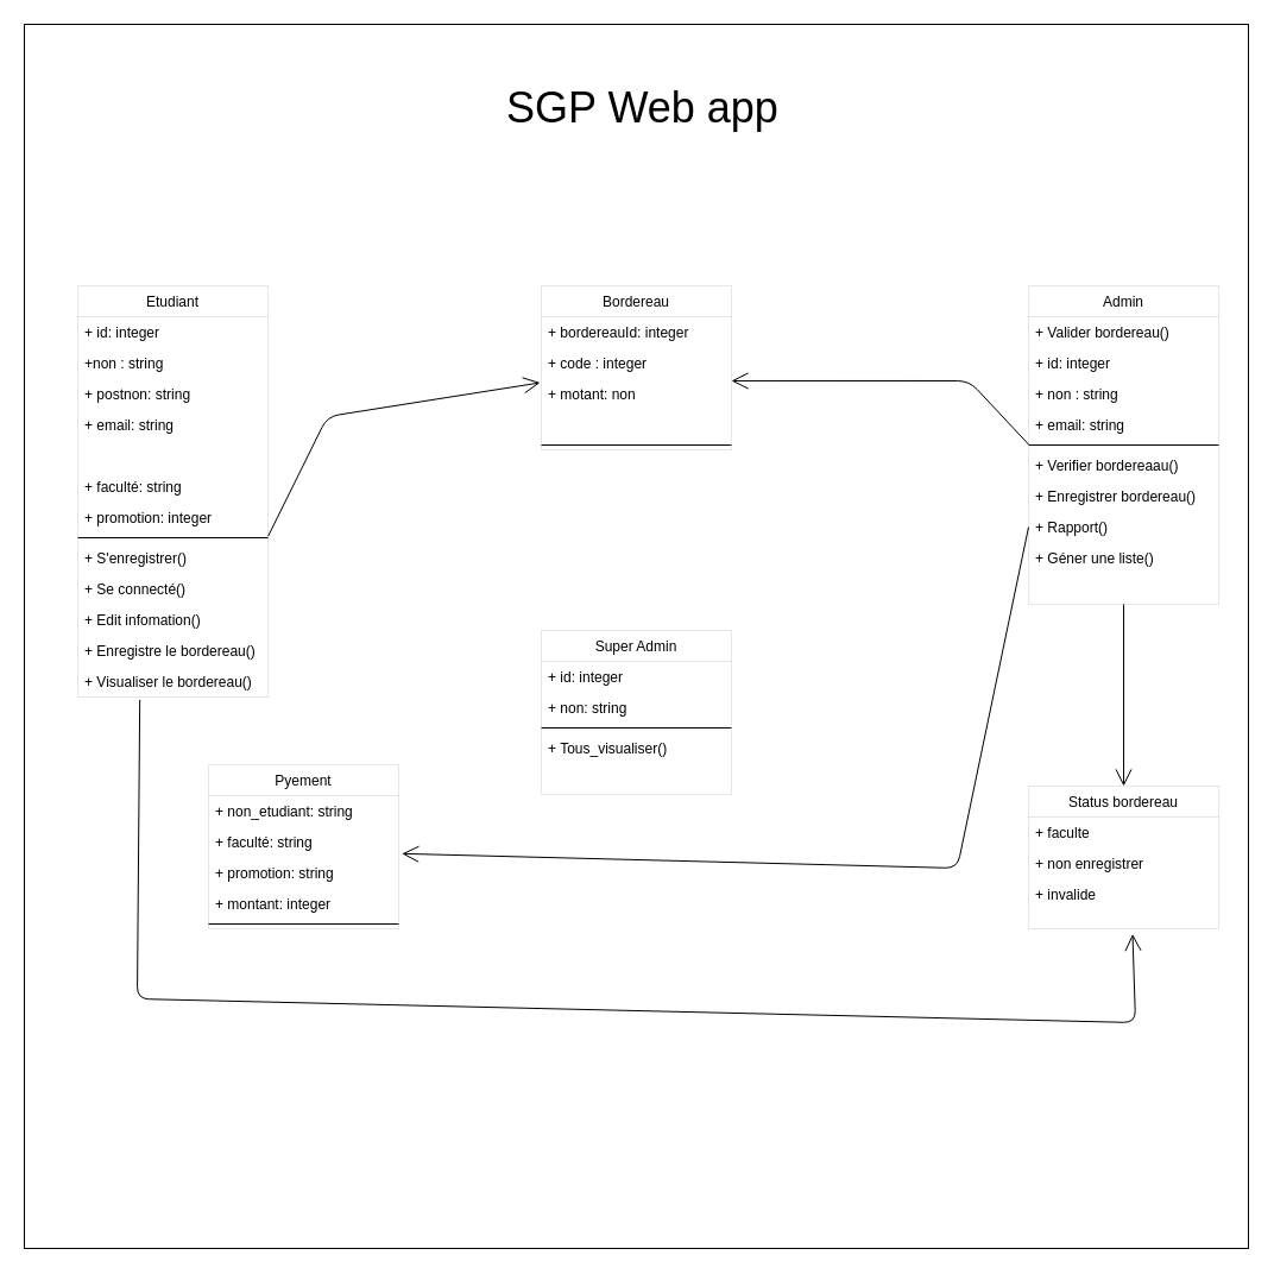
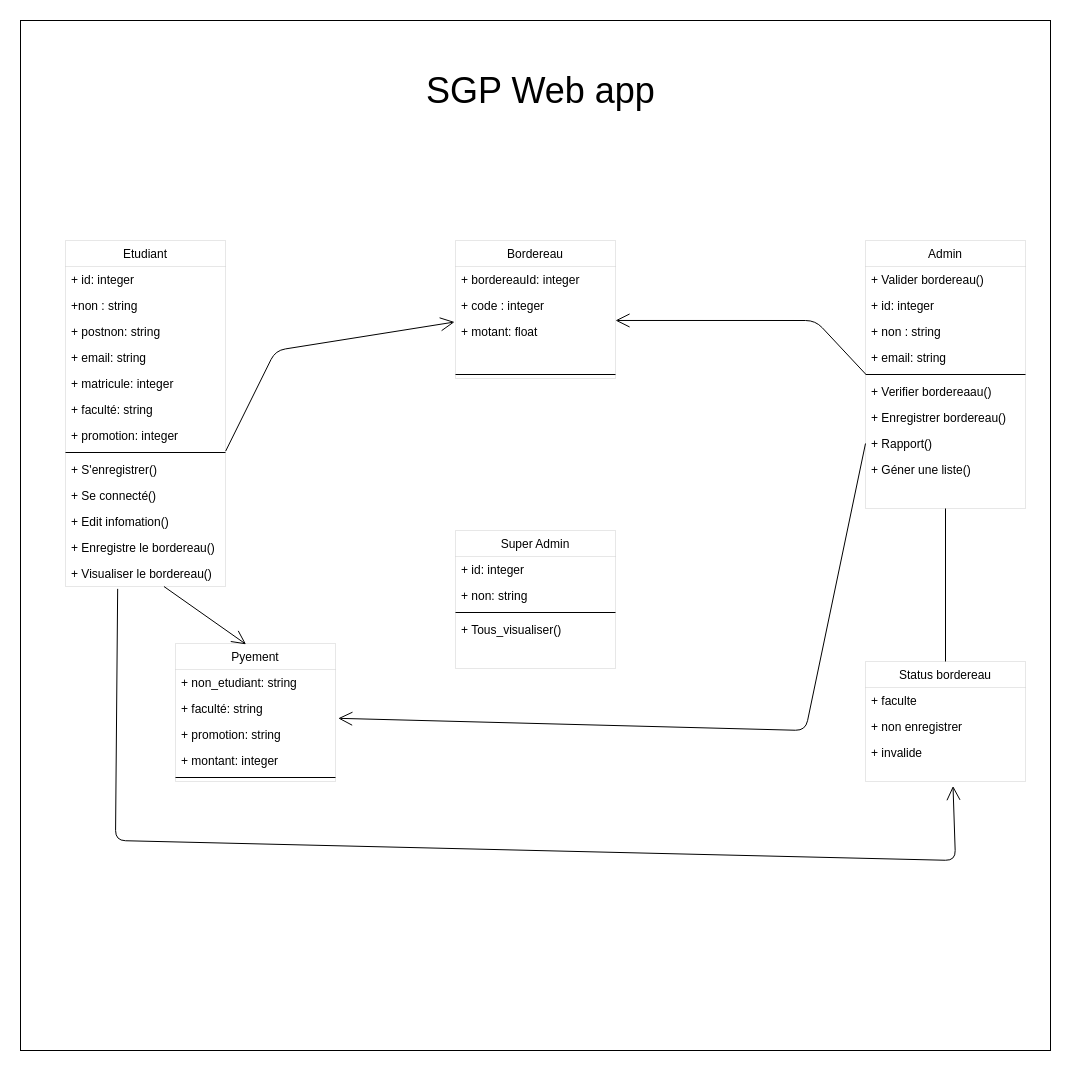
  <mxCell id="0" />
  <mxCell id="1" parent="0" />
  <mxCell id="2" value="&amp;nbsp; &amp;nbsp; &amp;nbsp; &amp;nbsp; &amp;nbsp; &amp;nbsp; &amp;nbsp; &amp;nbsp; &amp;nbsp; &amp;nbsp; &amp;nbsp; &amp;nbsp; &amp;nbsp; &amp;nbsp; &amp;nbsp; &amp;nbsp; &amp;nbsp; &amp;nbsp; &amp;nbsp; &amp;nbsp; &amp;nbsp; &amp;nbsp; &amp;nbsp; &amp;nbsp; &amp;nbsp; &amp;nbsp; &amp;nbsp; &amp;nbsp; &amp;nbsp; &amp;nbsp;&amp;nbsp;" style="whiteSpace=wrap;html=1;aspect=fixed;" parent="1" vertex="1"><mxGeometry x="20" y="20" width="1030" height="1030" as="geometry" /></mxCell>
  <mxCell id="3" value="Etudiant" style="swimlane;fontStyle=0;childLayout=stackLayout;horizontal=1;startSize=26;fillColor=none;horizontalStack=0;resizeParent=1;resizeParentMax=0;resizeLast=0;collapsible=1;marginBottom=0;sketch=0;strokeWidth=0;" parent="1" vertex="1"><mxGeometry x="65" y="240" width="160" height="346" as="geometry" /></mxCell>
  <mxCell id="4" value="" style="group" vertex="1" connectable="0" parent="3"><mxGeometry y="26" width="160" height="320" as="geometry" /></mxCell>
  <mxCell id="5" value="+ id: integer" style="text;strokeColor=none;fillColor=none;align=left;verticalAlign=top;spacingLeft=4;spacingRight=4;overflow=hidden;rotatable=0;points=[[0,0.5],[1,0.5]];portConstraint=eastwest;" parent="4" vertex="1"><mxGeometry width="160" height="26" as="geometry" /></mxCell>
  <mxCell id="6" value="+non : string" style="text;strokeColor=none;fillColor=none;align=left;verticalAlign=top;spacingLeft=4;spacingRight=4;overflow=hidden;rotatable=0;points=[[0,0.5],[1,0.5]];portConstraint=eastwest;" parent="4" vertex="1"><mxGeometry y="26" width="160" height="26" as="geometry" /></mxCell>
  <mxCell id="7" value="+ postnon: string" style="text;strokeColor=none;fillColor=none;align=left;verticalAlign=top;spacingLeft=4;spacingRight=4;overflow=hidden;rotatable=0;points=[[0,0.5],[1,0.5]];portConstraint=eastwest;" parent="4" vertex="1"><mxGeometry y="52" width="160" height="26" as="geometry" /></mxCell>
  <mxCell id="8" value="+ email: string" style="text;strokeColor=none;fillColor=none;align=left;verticalAlign=top;spacingLeft=4;spacingRight=4;overflow=hidden;rotatable=0;points=[[0,0.5],[1,0.5]];portConstraint=eastwest;" parent="4" vertex="1"><mxGeometry y="78" width="160" height="26" as="geometry" /></mxCell>
+ <mxCell id="9" value="+ matricule: integer" style="text;strokeColor=none;fillColor=none;align=left;verticalAlign=top;spacingLeft=4;spacingRight=4;overflow=hidden;rotatable=0;points=[[0,0.5],[1,0.5]];portConstraint=eastwest;" parent="4" vertex="1"><mxGeometry y="104" width="160" height="26" as="geometry" /></mxCell>
  <mxCell id="10" value="+ faculté: string" style="text;strokeColor=none;fillColor=none;align=left;verticalAlign=top;spacingLeft=4;spacingRight=4;overflow=hidden;rotatable=0;points=[[0,0.5],[1,0.5]];portConstraint=eastwest;" parent="4" vertex="1"><mxGeometry y="130" width="160" height="26" as="geometry" /></mxCell>
  <mxCell id="11" value="+ promotion: integer" style="text;strokeColor=none;fillColor=none;align=left;verticalAlign=top;spacingLeft=4;spacingRight=4;overflow=hidden;rotatable=0;points=[[0,0.5],[1,0.5]];portConstraint=eastwest;" parent="4" vertex="1"><mxGeometry y="156" width="160" height="26" as="geometry" /></mxCell>
  <mxCell id="12" value="+ S'enregistrer()" style="text;strokeColor=none;fillColor=none;align=left;verticalAlign=top;spacingLeft=4;spacingRight=4;overflow=hidden;rotatable=0;points=[[0,0.5],[1,0.5]];portConstraint=eastwest;" parent="4" vertex="1"><mxGeometry y="190" width="160" height="26" as="geometry" /></mxCell>
  <mxCell id="13" value="+ Se connecté()" style="text;strokeColor=none;fillColor=none;align=left;verticalAlign=top;spacingLeft=4;spacingRight=4;overflow=hidden;rotatable=0;points=[[0,0.5],[1,0.5]];portConstraint=eastwest;" parent="4" vertex="1"><mxGeometry y="216" width="160" height="26" as="geometry" /></mxCell>
  <mxCell id="14" value="+ Edit infomation()" style="text;strokeColor=none;fillColor=none;align=left;verticalAlign=top;spacingLeft=4;spacingRight=4;overflow=hidden;rotatable=0;points=[[0,0.5],[1,0.5]];portConstraint=eastwest;" parent="4" vertex="1"><mxGeometry y="242" width="160" height="26" as="geometry" /></mxCell>
  <mxCell id="15" value="+ Enregistre le bordereau()" style="text;strokeColor=none;fillColor=none;align=left;verticalAlign=top;spacingLeft=4;spacingRight=4;overflow=hidden;rotatable=0;points=[[0,0.5],[1,0.5]];portConstraint=eastwest;" parent="4" vertex="1"><mxGeometry y="268" width="160" height="26" as="geometry" /></mxCell>
  <mxCell id="16" value="+ Visualiser le bordereau()" style="text;strokeColor=none;fillColor=none;align=left;verticalAlign=top;spacingLeft=4;spacingRight=4;overflow=hidden;rotatable=0;points=[[0,0.5],[1,0.5]];portConstraint=eastwest;" parent="4" vertex="1"><mxGeometry y="294" width="160" height="26" as="geometry" /></mxCell>
  <mxCell id="17" value="" style="line;strokeWidth=1;fillColor=none;align=left;verticalAlign=middle;spacingTop=-1;spacingLeft=3;spacingRight=3;rotatable=0;labelPosition=right;points=[];portConstraint=eastwest;" parent="4" vertex="1"><mxGeometry y="182" width="160" height="8" as="geometry" /></mxCell>
  <mxCell id="18" value="Bordereau" style="swimlane;fontStyle=0;childLayout=stackLayout;horizontal=1;startSize=26;fillColor=none;horizontalStack=0;resizeParent=1;resizeParentMax=0;resizeLast=0;collapsible=1;marginBottom=0;sketch=0;strokeWidth=0;" parent="1" vertex="1"><mxGeometry x="455" y="240" width="160" height="138" as="geometry" /></mxCell>
  <mxCell id="19" value="+ bordereauId: integer" style="text;strokeColor=none;fillColor=none;align=left;verticalAlign=top;spacingLeft=4;spacingRight=4;overflow=hidden;rotatable=0;points=[[0,0.5],[1,0.5]];portConstraint=eastwest;" parent="18" vertex="1"><mxGeometry y="26" width="160" height="26" as="geometry" /></mxCell>
  <mxCell id="20" value="+ code : integer" style="text;strokeColor=none;fillColor=none;align=left;verticalAlign=top;spacingLeft=4;spacingRight=4;overflow=hidden;rotatable=0;points=[[0,0.5],[1,0.5]];portConstraint=eastwest;" parent="18" vertex="1"><mxGeometry y="52" width="160" height="26" as="geometry" /></mxCell>
- <mxCell id="21" value="+ motant: non" style="text;strokeColor=none;fillColor=none;align=left;verticalAlign=top;spacingLeft=4;spacingRight=4;overflow=hidden;rotatable=0;points=[[0,0.5],[1,0.5]];portConstraint=eastwest;" parent="18" vertex="1"><mxGeometry y="78" width="160" height="52" as="geometry" /></mxCell>
+ <mxCell id="21" value="+ motant: float" style="text;strokeColor=none;fillColor=none;align=left;verticalAlign=top;spacingLeft=4;spacingRight=4;overflow=hidden;rotatable=0;points=[[0,0.5],[1,0.5]];portConstraint=eastwest;" parent="18" vertex="1"><mxGeometry y="78" width="160" height="52" as="geometry" /></mxCell>
  <mxCell id="22" value="" style="line;strokeWidth=1;fillColor=none;align=left;verticalAlign=middle;spacingTop=-1;spacingLeft=3;spacingRight=3;rotatable=0;labelPosition=right;points=[];portConstraint=eastwest;" parent="18" vertex="1"><mxGeometry y="130" width="160" height="8" as="geometry" /></mxCell>
  <mxCell id="23" value="Admin" style="swimlane;fontStyle=0;childLayout=stackLayout;horizontal=1;startSize=26;fillColor=none;horizontalStack=0;resizeParent=1;resizeParentMax=0;resizeLast=0;collapsible=1;marginBottom=0;sketch=0;strokeWidth=0;" parent="1" vertex="1"><mxGeometry x="865" y="240" width="160" height="268" as="geometry" /></mxCell>
  <mxCell id="24" value="" style="group" vertex="1" connectable="0" parent="23"><mxGeometry y="26" width="160" height="242" as="geometry" /></mxCell>
  <mxCell id="25" value="+ Valider bordereau()" style="text;strokeColor=none;fillColor=none;align=left;verticalAlign=top;spacingLeft=4;spacingRight=4;overflow=hidden;rotatable=0;points=[[0,0.5],[1,0.5]];portConstraint=eastwest;" parent="24" vertex="1"><mxGeometry width="160" height="26" as="geometry" /></mxCell>
  <mxCell id="26" value="" style="group" vertex="1" connectable="0" parent="24"><mxGeometry y="26" width="160" height="216" as="geometry" /></mxCell>
  <mxCell id="27" value="+ id: integer" style="text;strokeColor=none;fillColor=none;align=left;verticalAlign=top;spacingLeft=4;spacingRight=4;overflow=hidden;rotatable=0;points=[[0,0.5],[1,0.5]];portConstraint=eastwest;" parent="26" vertex="1"><mxGeometry width="160" height="26" as="geometry" /></mxCell>
  <mxCell id="28" value="+ non : string" style="text;strokeColor=none;fillColor=none;align=left;verticalAlign=top;spacingLeft=4;spacingRight=4;overflow=hidden;rotatable=0;points=[[0,0.5],[1,0.5]];portConstraint=eastwest;" parent="26" vertex="1"><mxGeometry y="26" width="160" height="26" as="geometry" /></mxCell>
  <mxCell id="29" value="+ email: string" style="text;strokeColor=none;fillColor=none;align=left;verticalAlign=top;spacingLeft=4;spacingRight=4;overflow=hidden;rotatable=0;points=[[0,0.5],[1,0.5]];portConstraint=eastwest;" parent="26" vertex="1"><mxGeometry y="52" width="160" height="26" as="geometry" /></mxCell>
  <mxCell id="30" value="+ Verifier bordereaau()" style="text;strokeColor=none;fillColor=none;align=left;verticalAlign=top;spacingLeft=4;spacingRight=4;overflow=hidden;rotatable=0;points=[[0,0.5],[1,0.5]];portConstraint=eastwest;" parent="26" vertex="1"><mxGeometry y="86" width="160" height="26" as="geometry" /></mxCell>
  <mxCell id="31" value="+ Enregistrer bordereau()" style="text;strokeColor=none;fillColor=none;align=left;verticalAlign=top;spacingLeft=4;spacingRight=4;overflow=hidden;rotatable=0;points=[[0,0.5],[1,0.5]];portConstraint=eastwest;" parent="26" vertex="1"><mxGeometry y="112" width="160" height="26" as="geometry" /></mxCell>
  <mxCell id="32" value="+ Rapport()" style="text;strokeColor=none;fillColor=none;align=left;verticalAlign=top;spacingLeft=4;spacingRight=4;overflow=hidden;rotatable=0;points=[[0,0.5],[1,0.5]];portConstraint=eastwest;" parent="26" vertex="1"><mxGeometry y="138" width="160" height="26" as="geometry" /></mxCell>
  <mxCell id="33" value="+ Géner une liste()" style="text;strokeColor=none;fillColor=none;align=left;verticalAlign=top;spacingLeft=4;spacingRight=4;overflow=hidden;rotatable=0;points=[[0,0.5],[1,0.5]];portConstraint=eastwest;" parent="26" vertex="1"><mxGeometry y="164" width="160" height="26" as="geometry" /></mxCell>
  <mxCell id="34" value="" style="line;strokeWidth=1;fillColor=none;align=left;verticalAlign=middle;spacingTop=-1;spacingLeft=3;spacingRight=3;rotatable=0;labelPosition=right;points=[];portConstraint=eastwest;" parent="26" vertex="1"><mxGeometry y="78" width="160" height="8" as="geometry" /></mxCell>
  <mxCell id="35" value="Super Admin" style="swimlane;fontStyle=0;childLayout=stackLayout;horizontal=1;startSize=26;fillColor=none;horizontalStack=0;resizeParent=1;resizeParentMax=0;resizeLast=0;collapsible=1;marginBottom=0;sketch=0;strokeWidth=0;" parent="1" vertex="1"><mxGeometry x="455" y="530" width="160" height="138" as="geometry" /></mxCell>
  <mxCell id="36" value="+ id: integer" style="text;strokeColor=none;fillColor=none;align=left;verticalAlign=top;spacingLeft=4;spacingRight=4;overflow=hidden;rotatable=0;points=[[0,0.5],[1,0.5]];portConstraint=eastwest;" parent="35" vertex="1"><mxGeometry y="26" width="160" height="26" as="geometry" /></mxCell>
  <mxCell id="37" value="+ non: string" style="text;strokeColor=none;fillColor=none;align=left;verticalAlign=top;spacingLeft=4;spacingRight=4;overflow=hidden;rotatable=0;points=[[0,0.5],[1,0.5]];portConstraint=eastwest;" parent="35" vertex="1"><mxGeometry y="52" width="160" height="26" as="geometry" /></mxCell>
  <mxCell id="38" value="" style="line;strokeWidth=1;fillColor=none;align=left;verticalAlign=middle;spacingTop=-1;spacingLeft=3;spacingRight=3;rotatable=0;labelPosition=right;points=[];portConstraint=eastwest;" parent="35" vertex="1"><mxGeometry y="78" width="160" height="8" as="geometry" /></mxCell>
  <mxCell id="39" value="+ Tous_visualiser()" style="text;strokeColor=none;fillColor=none;align=left;verticalAlign=top;spacingLeft=4;spacingRight=4;overflow=hidden;rotatable=0;points=[[0,0.5],[1,0.5]];portConstraint=eastwest;" parent="35" vertex="1"><mxGeometry y="86" width="160" height="52" as="geometry" /></mxCell>
  <mxCell id="40" value="Status bordereau" style="swimlane;fontStyle=0;childLayout=stackLayout;horizontal=1;startSize=26;fillColor=none;horizontalStack=0;resizeParent=1;resizeParentMax=0;resizeLast=0;collapsible=1;marginBottom=0;sketch=0;strokeWidth=0;" parent="1" vertex="1"><mxGeometry x="865" y="661" width="160" height="120" as="geometry" /></mxCell>
  <mxCell id="41" value="+ faculte" style="text;strokeColor=none;fillColor=none;align=left;verticalAlign=top;spacingLeft=4;spacingRight=4;overflow=hidden;rotatable=0;points=[[0,0.5],[1,0.5]];portConstraint=eastwest;" parent="40" vertex="1"><mxGeometry y="26" width="160" height="26" as="geometry" /></mxCell>
  <mxCell id="42" value="+ non enregistrer" style="text;strokeColor=none;fillColor=none;align=left;verticalAlign=top;spacingLeft=4;spacingRight=4;overflow=hidden;rotatable=0;points=[[0,0.5],[1,0.5]];portConstraint=eastwest;" parent="40" vertex="1"><mxGeometry y="52" width="160" height="26" as="geometry" /></mxCell>
  <mxCell id="43" value="+ invalide" style="text;strokeColor=none;fillColor=none;align=left;verticalAlign=top;spacingLeft=4;spacingRight=4;overflow=hidden;rotatable=0;points=[[0,0.5],[1,0.5]];portConstraint=eastwest;" parent="40" vertex="1"><mxGeometry y="78" width="160" height="42" as="geometry" /></mxCell>
  <mxCell id="44" value="Pyement" style="swimlane;fontStyle=0;childLayout=stackLayout;horizontal=1;startSize=26;fillColor=none;horizontalStack=0;resizeParent=1;resizeParentMax=0;resizeLast=0;collapsible=1;marginBottom=0;sketch=0;strokeWidth=0;" vertex="1" parent="1"><mxGeometry x="175" y="643" width="160" height="138" as="geometry" /></mxCell>
  <mxCell id="45" value="+ non_etudiant: string" style="text;strokeColor=none;fillColor=none;align=left;verticalAlign=top;spacingLeft=4;spacingRight=4;overflow=hidden;rotatable=0;points=[[0,0.5],[1,0.5]];portConstraint=eastwest;" vertex="1" parent="44"><mxGeometry y="26" width="160" height="26" as="geometry" /></mxCell>
  <mxCell id="46" value="+ faculté: string" style="text;strokeColor=none;fillColor=none;align=left;verticalAlign=top;spacingLeft=4;spacingRight=4;overflow=hidden;rotatable=0;points=[[0,0.5],[1,0.5]];portConstraint=eastwest;" vertex="1" parent="44"><mxGeometry y="52" width="160" height="26" as="geometry" /></mxCell>
  <mxCell id="47" value="+ promotion: string" style="text;strokeColor=none;fillColor=none;align=left;verticalAlign=top;spacingLeft=4;spacingRight=4;overflow=hidden;rotatable=0;points=[[0,0.5],[1,0.5]];portConstraint=eastwest;" vertex="1" parent="44"><mxGeometry y="78" width="160" height="26" as="geometry" /></mxCell>
  <mxCell id="48" value="+ montant: integer" style="text;strokeColor=none;fillColor=none;align=left;verticalAlign=top;spacingLeft=4;spacingRight=4;overflow=hidden;rotatable=0;points=[[0,0.5],[1,0.5]];portConstraint=eastwest;" vertex="1" parent="44"><mxGeometry y="104" width="160" height="26" as="geometry" /></mxCell>
  <mxCell id="49" value="" style="line;strokeWidth=1;fillColor=none;align=left;verticalAlign=middle;spacingTop=-1;spacingLeft=3;spacingRight=3;rotatable=0;labelPosition=right;points=[];portConstraint=eastwest;" vertex="1" parent="44"><mxGeometry y="130" width="160" height="8" as="geometry" /></mxCell>
  <mxCell id="50" value="&lt;font style=&quot;font-size: 36px&quot;&gt;SGP Web app&lt;/font&gt;" style="text;html=1;strokeColor=none;fillColor=none;align=center;verticalAlign=middle;whiteSpace=wrap;rounded=0;" vertex="1" parent="1"><mxGeometry x="392.5" y="50" width="295" height="80" as="geometry" /></mxCell>
  <mxCell id="51" value="" style="endArrow=open;endFill=1;endSize=12;html=1;exitX=1.001;exitY=0.326;exitDx=0;exitDy=0;exitPerimeter=0;entryX=-0.006;entryY=1.135;entryDx=0;entryDy=0;entryPerimeter=0;" edge="1" parent="1" source="17" target="20"><mxGeometry width="160" relative="1" as="geometry"><mxPoint x="455" y="420" as="sourcePoint" /><mxPoint x="455" y="380" as="targetPoint" /><Array as="points"><mxPoint x="275" y="350" /></Array></mxGeometry></mxCell>
  <mxCell id="52" value="" style="endArrow=open;endFill=1;endSize=12;html=1;exitX=0.001;exitY=0.451;exitDx=0;exitDy=0;exitPerimeter=0;entryX=1;entryY=0.038;entryDx=0;entryDy=0;entryPerimeter=0;" edge="1" parent="1" source="34" target="21"><mxGeometry width="160" relative="1" as="geometry"><mxPoint x="375" y="490" as="sourcePoint" /><mxPoint x="535" y="490" as="targetPoint" /><Array as="points"><mxPoint x="815" y="320" /></Array></mxGeometry></mxCell>
+ <mxCell id="53" value="" style="endArrow=open;endFill=1;endSize=12;html=1;entryX=0.441;entryY=0.006;entryDx=0;entryDy=0;entryPerimeter=0;" edge="1" parent="1" source="16" target="44"><mxGeometry width="160" relative="1" as="geometry"><mxPoint x="535" y="520" as="sourcePoint" /><mxPoint x="695" y="520" as="targetPoint" /></mxGeometry></mxCell>
  <mxCell id="54" value="" style="endArrow=open;endFill=1;endSize=12;html=1;exitX=0;exitY=0.5;exitDx=0;exitDy=0;entryX=1.017;entryY=0.878;entryDx=0;entryDy=0;entryPerimeter=0;" edge="1" parent="1" source="32" target="46"><mxGeometry width="160" relative="1" as="geometry"><mxPoint x="535" y="520" as="sourcePoint" /><mxPoint x="695" y="520" as="targetPoint" /><Array as="points"><mxPoint x="805" y="730" /></Array></mxGeometry></mxCell>
- <mxCell id="55" value="" style="endArrow=open;endFill=1;endSize=12;html=1;exitX=0.5;exitY=1;exitDx=0;exitDy=0;entryX=0.5;entryY=0;entryDx=0;entryDy=0;" edge="1" parent="1" source="23" target="40"><mxGeometry width="160" relative="1" as="geometry"><mxPoint x="535" y="520" as="sourcePoint" /><mxPoint x="695" y="520" as="targetPoint" /></mxGeometry></mxCell>
+ <mxCell id="55" value="" style="endArrow=none;endFill=1;endSize=12;html=1;exitX=0.5;exitY=1;exitDx=0;exitDy=0;entryX=0.5;entryY=0;entryDx=0;entryDy=0;" edge="1" parent="1" source="23" target="40"><mxGeometry width="160" relative="1" as="geometry"><mxPoint x="535" y="520" as="sourcePoint" /><mxPoint x="695" y="520" as="targetPoint" /></mxGeometry></mxCell>
  <mxCell id="56" value="" style="endArrow=open;endFill=1;endSize=12;html=1;exitX=0.326;exitY=1.092;exitDx=0;exitDy=0;exitPerimeter=0;entryX=0.547;entryY=1.106;entryDx=0;entryDy=0;entryPerimeter=0;" edge="1" parent="1" source="16" target="43"><mxGeometry width="160" relative="1" as="geometry"><mxPoint x="535" y="520" as="sourcePoint" /><mxPoint x="695" y="520" as="targetPoint" /><Array as="points"><mxPoint x="115" y="840" /><mxPoint x="955" y="860" /></Array></mxGeometry></mxCell>
